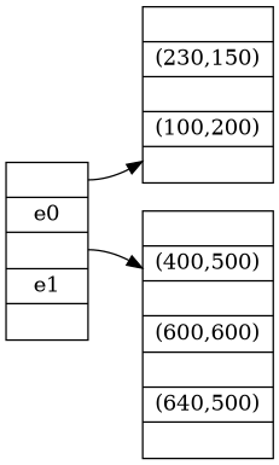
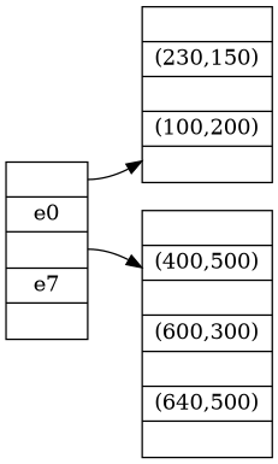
  digraph {
    rankdir=LR
    node [shape=record]
-   n1 [height=.1 label="<f0> |e0|<f1> |e1|"]
+   n1 [height=.1 label="<f0> |e0|<f1> |e7|"]
    n2 [height=.1 label="<f0> |(230,150)|<f1> |(100,200)|"]
-   n3 [height=.1 label="<f0> |(400,500)|<f1> |(600,600)|<f2> |(640,500)|"]
+   n3 [height=.1 label="<f0> |(400,500)|<f1> |(600,300)|<f2> |(640,500)|"]
    n1 -> n2 [tailport=f0]
    n1 -> n3 [tailport=f1]
  }
